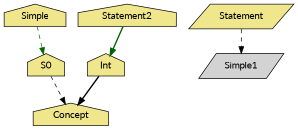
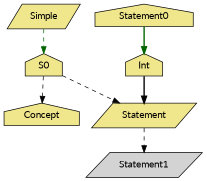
  strict digraph {
    fontname=Lato
    node [fillcolor=khaki fontname=Lato shape=house style=filled]
    edge [color=black fontname=Lato style=dashed]
-   n1 [label=Simple]
+   n1 [label=Simple shape=parallelogram]
    n2 [label=S0]
    n3 [label=Statement shape=parallelogram]
    n4 [label=Concept]
-   n5 [fillcolor=lightgrey label=Simple1 shape=parallelogram]
-   n6 [label=Statement2]
+   n5 [fillcolor=lightgrey label=Statement1 shape=parallelogram]
+   n6 [label=Statement0]
    n7 [label=Int]
    n1 -> n2 [color=darkgreen]
+   n2 -> n3
    n2 -> n4
    n3 -> n5
    n6 -> n7 [color=darkgreen style=bold]
-   n7 -> n4 [style=bold]
+   n7 -> n3 [style=bold]
  }
